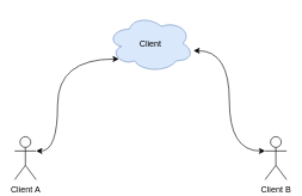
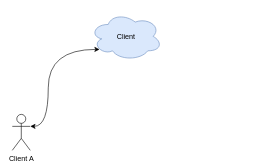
  <mxCell id="0" />
  <mxCell id="1" parent="0" />
  <mxCell id="2" value="Client" style="ellipse;shape=cloud;whiteSpace=wrap;html=1;fillColor=#dae8fc;strokeColor=#6c8ebf;" vertex="1" parent="1"><mxGeometry x="150" y="20" width="120" height="80" as="geometry" /></mxCell>
- <mxCell id="3" style="edgeStyle=orthogonalEdgeStyle;rounded=0;orthogonalLoop=1;jettySize=auto;html=1;exitX=0;exitY=0.333;exitDx=0;exitDy=0;exitPerimeter=0;entryX=1;entryY=0.625;entryDx=0;entryDy=0;entryPerimeter=0;curved=1;startArrow=classic;startFill=1;" edge="1" parent="1" source="4" target="2"><mxGeometry relative="1" as="geometry" /></mxCell>
- <mxCell id="4" value="Client B" style="shape=umlActor;verticalLabelPosition=bottom;verticalAlign=top;html=1;outlineConnect=0;" vertex="1" parent="1"><mxGeometry x="370" y="190" width="30" height="60" as="geometry" /></mxCell>
  <mxCell id="5" style="edgeStyle=orthogonalEdgeStyle;curved=1;rounded=0;orthogonalLoop=1;jettySize=auto;html=1;exitX=1;exitY=0.333;exitDx=0;exitDy=0;exitPerimeter=0;entryX=0.13;entryY=0.77;entryDx=0;entryDy=0;entryPerimeter=0;startArrow=classic;startFill=1;" edge="1" parent="1" source="6" target="2"><mxGeometry relative="1" as="geometry"><Array as="points"><mxPoint x="80" y="210" /><mxPoint x="80" y="82" /></Array></mxGeometry></mxCell>
  <mxCell id="6" value="Client A" style="shape=umlActor;verticalLabelPosition=bottom;verticalAlign=top;html=1;outlineConnect=0;" vertex="1" parent="1"><mxGeometry x="20" y="190" width="30" height="60" as="geometry" /></mxCell>
